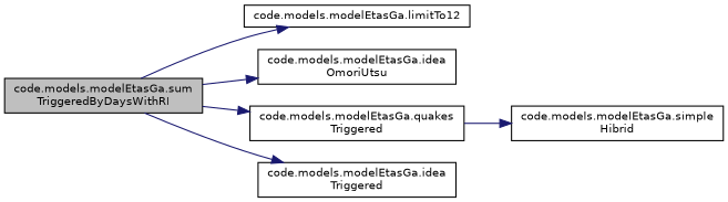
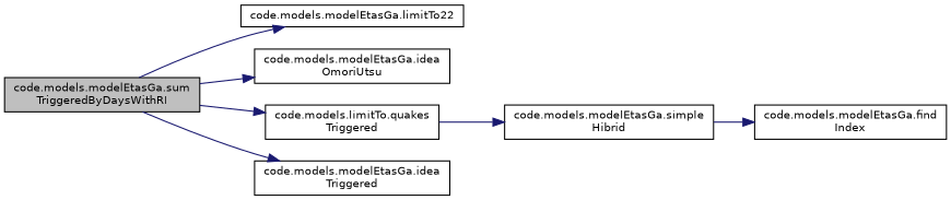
  digraph {
    rankdir=LR
    node [color=black fillcolor=white fontname=Helvetica fontsize=10 shape=record style=filled]
    edge [color=midnightblue fontname=Helvetica fontsize=10 labelfontname=Helvetica labelfontsize=10 style=solid]
    n1 [fillcolor=grey75 fontcolor=black height=0.2 label="code.models.modelEtasGa.sum\lTriggeredByDaysWithRI" width=0.4]
-   n2 [height=0.2 label="code.models.modelEtasGa.limitTo12" width=0.4]
+   n2 [height=0.2 label="code.models.modelEtasGa.limitTo22" width=0.4]
    n3 [height=0.2 label="code.models.modelEtasGa.idea\lOmoriUtsu" width=0.4]
-   n4 [height=0.2 label="code.models.modelEtasGa.quakes\lTriggered" width=0.4]
+   n4 [height=0.2 label="code.models.limitTo.quakes\lTriggered" width=0.4]
    n5 [height=0.2 label="code.models.modelEtasGa.idea\lTriggered" width=0.4]
    n6 [height=0.2 label="code.models.modelEtasGa.simple\lHibrid" width=0.4]
+   n7 [height=0.2 label="code.models.modelEtasGa.find\lIndex" width=0.4]
    n1 -> n2
    n1 -> n3
    n1 -> n4
    n1 -> n5
    n4 -> n6
+   n6 -> n7
  }
